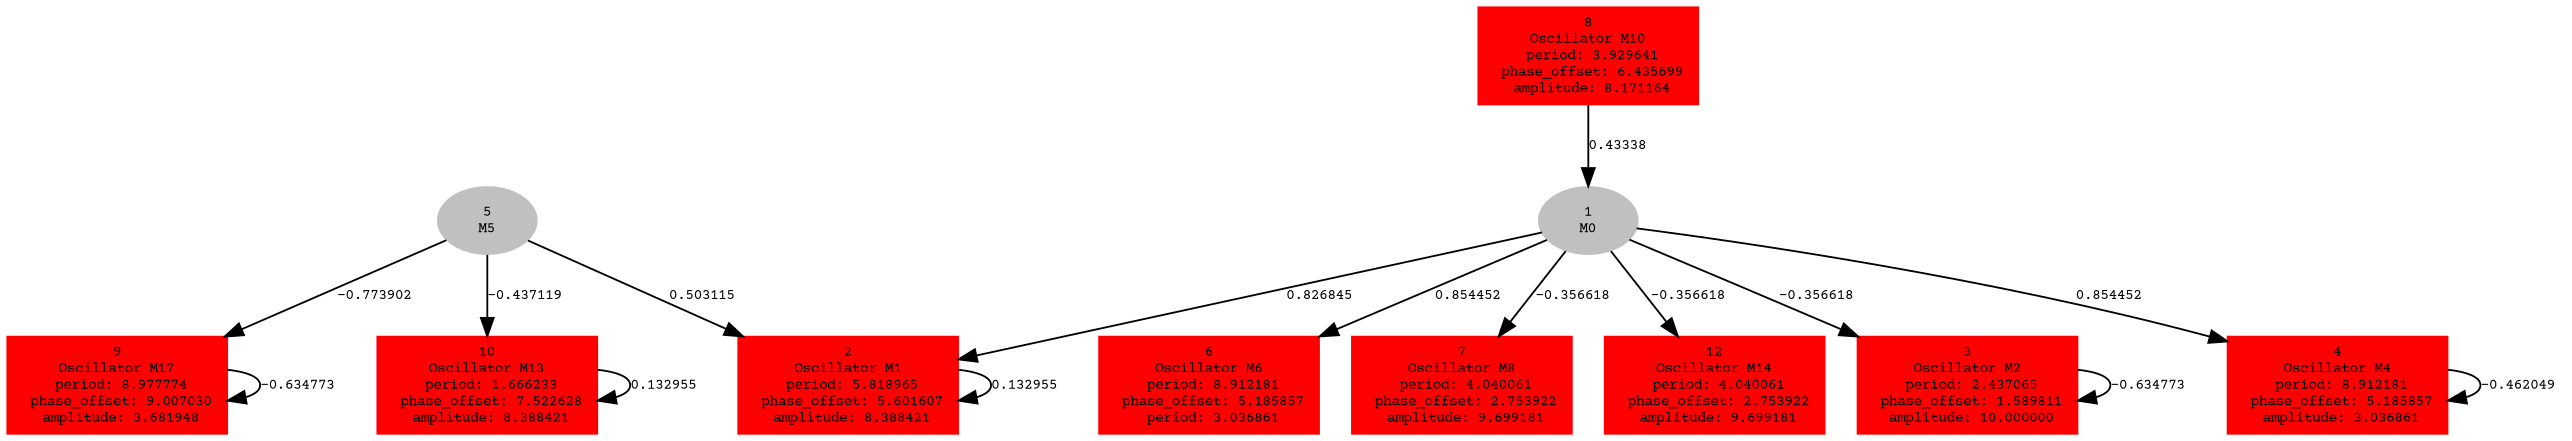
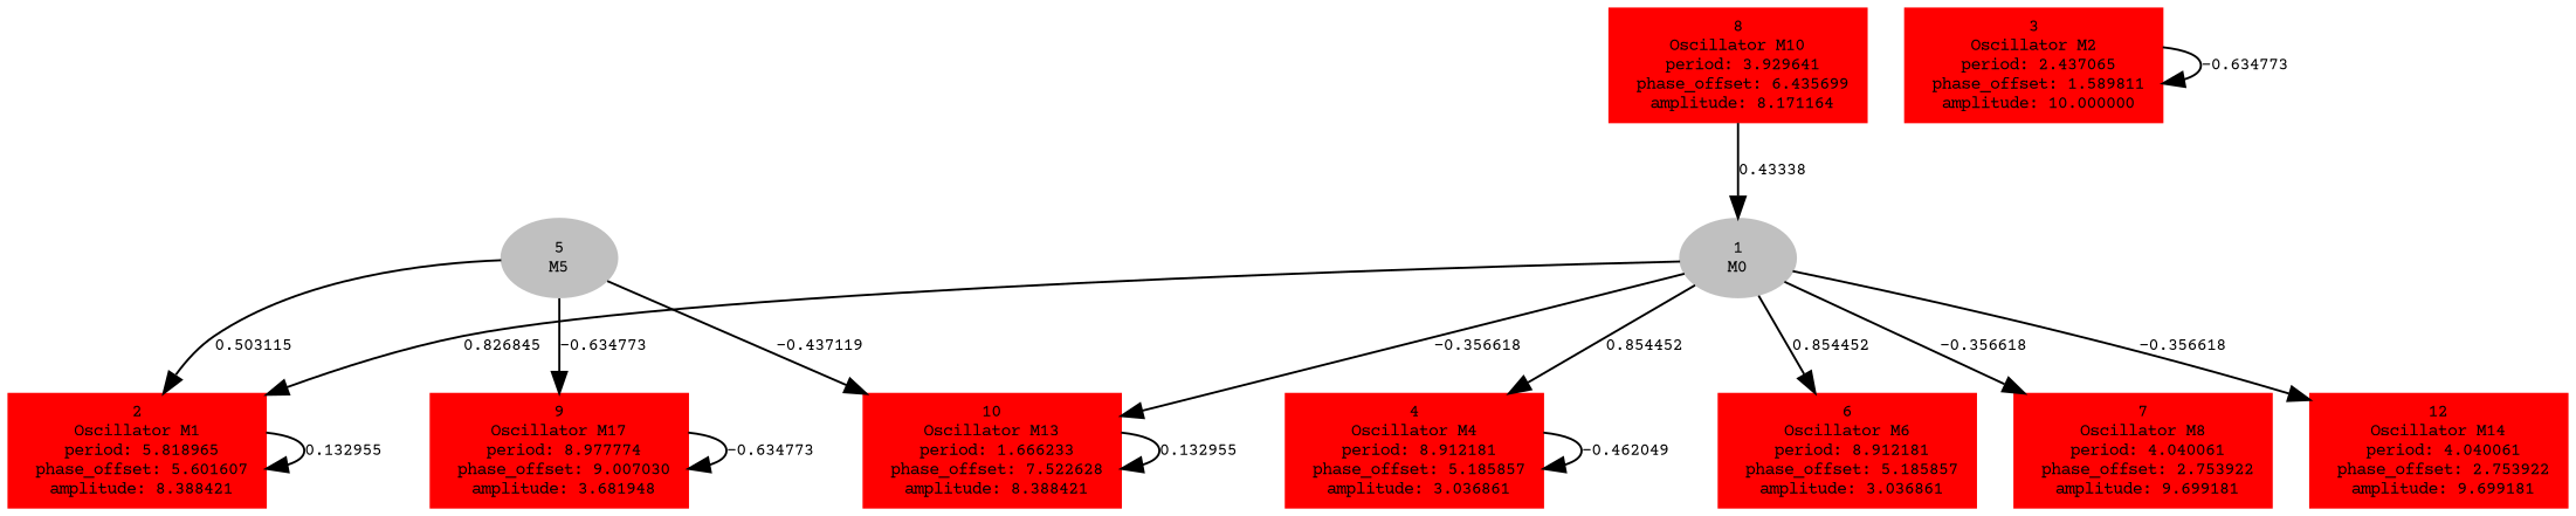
  digraph {
    fontname="Courier Prime"
    forcelabels=true
    node [color=red fontname="Courier Prime" fontsize=8 style=filled shape=box]
    edge [fontname="Courier Prime" fontsize=8]
    n1 [color=grey label=<1<BR/>M0> shape=""]
    n2 [label=<2<BR />Oscillator M1<BR /> period: 5.818965<BR /> phase_offset: 5.601607<BR /> amplitude: 8.388421>]
    n3 [label=<3<BR />Oscillator M2<BR /> period: 2.437065<BR /> phase_offset: 1.589811<BR /> amplitude: 10.000000>]
    n4 [label=<4<BR />Oscillator M4<BR /> period: 8.912181<BR /> phase_offset: 5.185857<BR /> amplitude: 3.036861>]
-   n5 [label=<6<BR />Oscillator M6<BR /> period: 8.912181<BR /> phase_offset: 5.185857<BR /> period: 3.036861>]
+   n5 [label=<6<BR />Oscillator M6<BR /> period: 8.912181<BR /> phase_offset: 5.185857<BR /> amplitude: 3.036861>]
    n6 [label=<7<BR />Oscillator M8<BR /> period: 4.040061<BR /> phase_offset: 2.753922<BR /> amplitude: 9.699181>]
    n7 [label=<12<BR />Oscillator M14<BR /> period: 4.040061<BR /> phase_offset: 2.753922<BR /> amplitude: 9.699181>]
    n8 [label=<8<BR />Oscillator M10<BR /> period: 3.929641<BR /> phase_offset: 6.435699<BR /> amplitude: 8.171164>]
    n9 [color=grey label=<5<BR/>M5> shape=""]
    n10 [label=<9<BR />Oscillator M17<BR /> period: 8.977774<BR /> phase_offset: 9.007030<BR /> amplitude: 3.681948>]
    n11 [label=<10<BR />Oscillator M13<BR /> period: 1.666233<BR /> phase_offset: 7.522628<BR /> amplitude: 8.388421>]
    n1 -> n2 [label="0.826845 "]
-   n1 -> n3 [label="-0.356618 "]
+   n1 -> n11 [label="-0.356618 "]
    n1 -> n4 [label="0.854452 "]
    n1 -> n5 [label="0.854452 "]
    n1 -> n6 [label="-0.356618 "]
    n1 -> n7 [label="-0.356618 "]
    n2 -> n2 [label="0.132955 "]
    n3 -> n3 [label="-0.634773 "]
    n4 -> n4 [label="-0.462049 "]
    n8 -> n1 [label="0.43338 "]
    n9 -> n2 [label="0.503115 "]
-   n9 -> n10 [label="-0.773902 "]
+   n9 -> n10 [label="-0.634773 "]
    n9 -> n11 [label="-0.437119 "]
    n10 -> n10 [label="-0.634773 "]
    n11 -> n11 [label="0.132955 "]
  }
